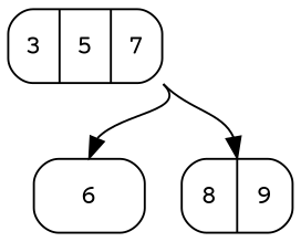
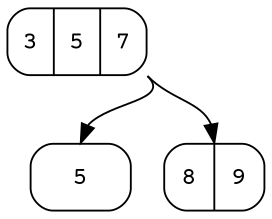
  digraph {
    fontname="Courier Prime"
    node [fontname="Courier Prime" shape=Mrecord]
    edge [fontname="Courier Prime" headport=n tailport=se]
    n1 [label="<f1> 3|<f2> 5|<f3> 7"]
-   n2 [label=6]
+   n2 [label=5]
    n3 [label="<f1> 8|<f2> 9"]
    n1 -> n2
    n1 -> n3
  }
